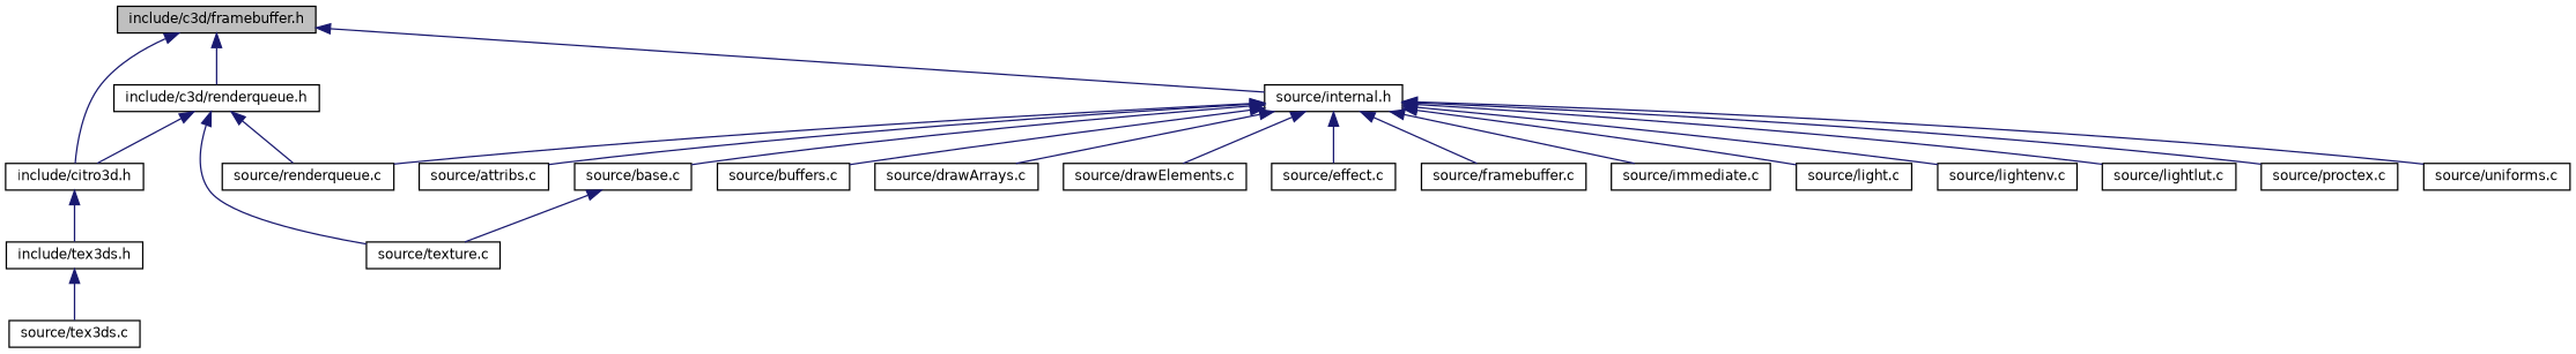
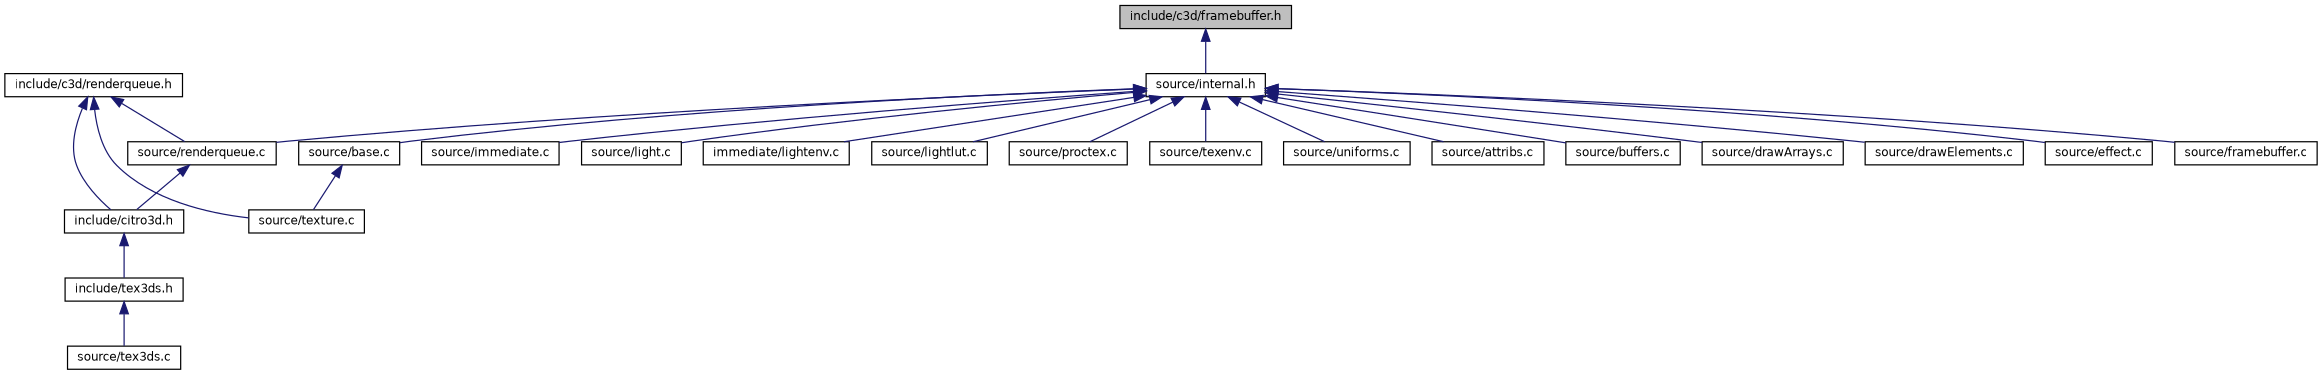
  digraph {
    node [color=black fillcolor=white fontname=Helvetica fontsize=10 shape=record style=filled]
    edge [color=midnightblue dir=back fontname=Helvetica fontsize=10 labelfontname=Helvetica labelfontsize=10 style=solid]
    n1 [fillcolor=grey75 fontcolor=black height=0.2 label="include/c3d/framebuffer.h" width=0.4]
    n2 [height=0.2 label="include/c3d/renderqueue.h" width=0.4]
    n3 [height=0.2 label="include/citro3d.h" width=0.4]
    n4 [height=0.2 label="source/internal.h" width=0.4]
    n5 [height=0.2 label="source/renderqueue.c" width=0.4]
    n6 [height=0.2 label="source/texture.c" width=0.4]
    n7 [height=0.2 label="include/tex3ds.h" width=0.4]
    n8 [height=0.2 label="source/attribs.c" width=0.4]
    n9 [height=0.2 label="source/base.c" width=0.4]
    n10 [height=0.2 label="source/buffers.c" width=0.4]
    n11 [height=0.2 label="source/drawArrays.c" width=0.4]
    n12 [height=0.2 label="source/drawElements.c" width=0.4]
    n13 [height=0.2 label="source/effect.c" width=0.4]
    n14 [height=0.2 label="source/framebuffer.c" width=0.4]
    n15 [height=0.2 label="source/immediate.c" width=0.4]
    n16 [height=0.2 label="source/light.c" width=0.4]
-   n17 [height=0.2 label="source/lightenv.c" width=0.4]
+   n17 [height=0.2 label="immediate/lightenv.c" width=0.4]
    n18 [height=0.2 label="source/lightlut.c" width=0.4]
    n19 [height=0.2 label="source/proctex.c" width=0.4]
+   n20 [height=0.2 label="source/texenv.c" width=0.4]
    n21 [height=0.2 label="source/uniforms.c" width=0.4]
    n22 [height=0.2 label="source/tex3ds.c" width=0.4]
-   n1 -> n2
-   n1 -> n3
+   n5 -> n3
    n1 -> n4
    n2 -> n3
    n2 -> n5
    n2 -> n6
    n3 -> n7
    n4 -> n5
    n4 -> n8
    n4 -> n9
    n4 -> n10
    n4 -> n11
    n4 -> n12
    n4 -> n13
    n4 -> n14
    n4 -> n15
    n4 -> n16
    n4 -> n17
    n4 -> n18
    n4 -> n19
+   n4 -> n20
    n4 -> n21
    n7 -> n22
    n9 -> n6
  }
